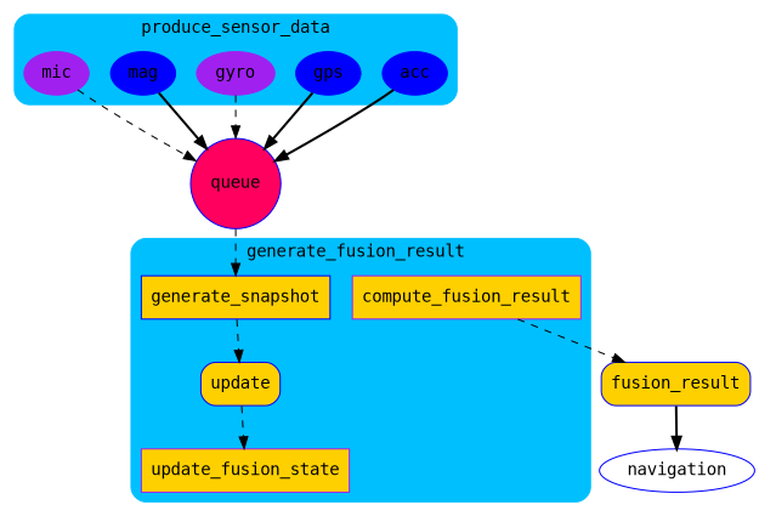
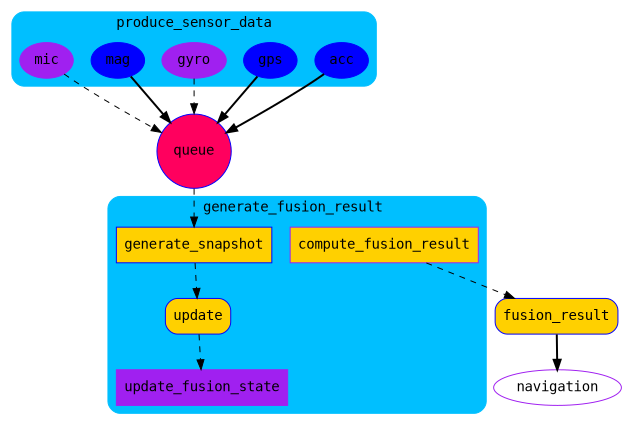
  digraph {
    node [color=blue fontname="dejavu sans mono" style=filled]
    edge [style=dashed]
    acc
    gps
    gyro [color=purple]
    mag
    mic [color=purple]
    generate_snapshot [fillcolor="#ffd000" shape=box]
-   update_fusion_state [color=purple fillcolor="#ffd000" shape=box]
+   update_fusion_state [color=purple fillcolor=purple shape=box]
    compute_fusion_result [color=purple fillcolor="#ffd000" shape=box]
    n9 [fillcolor="#ffd000" label=update shape=box style="filled,rounded"]
    queue [fillcolor="#ff005e" shape=circle]
    fusion_result [fillcolor="#ffd000" shape=box style="filled,rounded"]
-   navigation [style=""]
+   navigation [color=purple style=""]
    subgraph cluster_1 {
      color=deepskyblue
      fontname="dejavu sans mono"
      label=produce_sensor_data
      style="filled,rounded"
      acc
      gps
      gyro
      mag
      mic
    }
    subgraph cluster_2 {
      color=deepskyblue
      fontname="dejavu sans mono"
      label="generate_fusion_result \l"
      style="filled,rounded"
      generate_snapshot
      update_fusion_state
      compute_fusion_result
      n9
    }
    acc -> queue [style=bold]
    gps -> queue [style=bold]
    gyro -> queue
    mag -> queue [style=bold]
    mic -> queue
    generate_snapshot -> n9
    compute_fusion_result -> fusion_result
    n9 -> update_fusion_state
    queue -> generate_snapshot
    fusion_result -> navigation [style=bold]
  }
